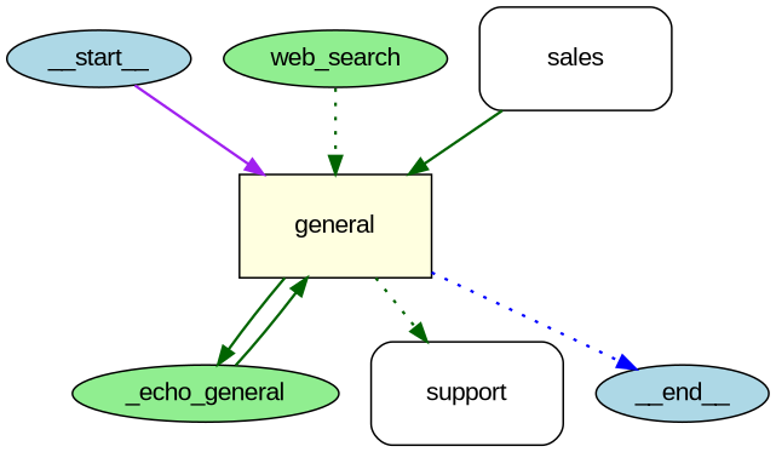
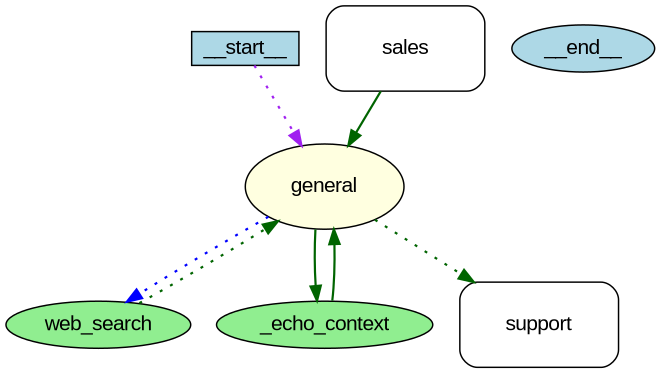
  digraph {
    splines=true
    node [fillcolor=lightyellow fontname=Arial shape=ellipse style=filled]
    edge [color=darkgreen penwidth=1.5 style=dotted]
-   n1 [fillcolor=lightblue height=0.3 label=__start__ width=0.5]
-   n2 [height=0.8 label=general shape=box width=1.5]
+   n1 [fillcolor=lightblue height=0.3 label=__start__ shape=box width=0.5]
+   n2 [height=0.8 label=general width=1.5]
    n3 [fillcolor=lightgreen height=0.3 label=web_search width=0.5]
-   n4 [fillcolor=lightgreen height=0.3 label=_echo_general width=0.5]
+   n4 [fillcolor=lightgreen height=0.3 label=_echo_context width=0.5]
    n5 [height=0.8 label=support shape=box style=rounded width=1.5]
    n6 [fillcolor=lightblue height=0.3 label=__end__ width=0.5]
    n7 [height=0.8 label=sales shape=box style=rounded width=1.5]
-   n1 -> n2 [color=purple style=bold]
-   n2 -> n6 [color=blue]
+   n1 -> n2 [color=purple]
+   n2 -> n3 [color=blue]
    n2 -> n4 [style=bold]
    n2 -> n5
    n3 -> n2
    n4 -> n2 [style=bold]
    n7 -> n2 [style=bold]
  }
